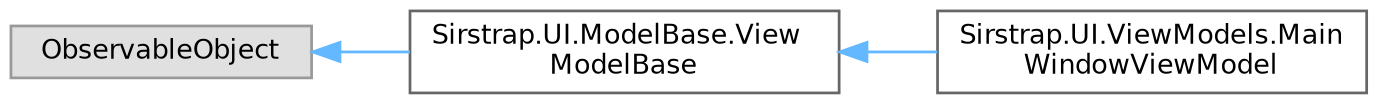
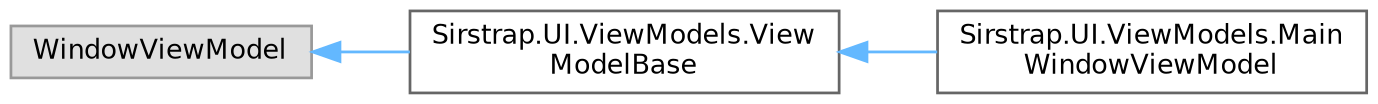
  digraph {
    rankdir=LR
    node [color=grey40 fillcolor=white fontname=Helvetica fontsize=10 shape=box style=filled]
    edge [color=steelblue1 dir=back fontname=Helvetica fontsize=10 labelfontname=Helvetica labelfontsize=10 style=solid]
-   n1 [color=grey60 fillcolor="#E0E0E0" height=0.2 label=ObservableObject width=0.4]
-   n2 [height=0.2 label="Sirstrap.UI.ModelBase.View\lModelBase" width=0.4]
+   n1 [color=grey60 fillcolor="#E0E0E0" height=0.2 label=WindowViewModel width=0.4]
+   n2 [height=0.2 label="Sirstrap.UI.ViewModels.View\lModelBase" width=0.4]
    n3 [height=0.2 label="Sirstrap.UI.ViewModels.Main\lWindowViewModel" width=0.4]
    n1 -> n2
    n2 -> n3
  }
